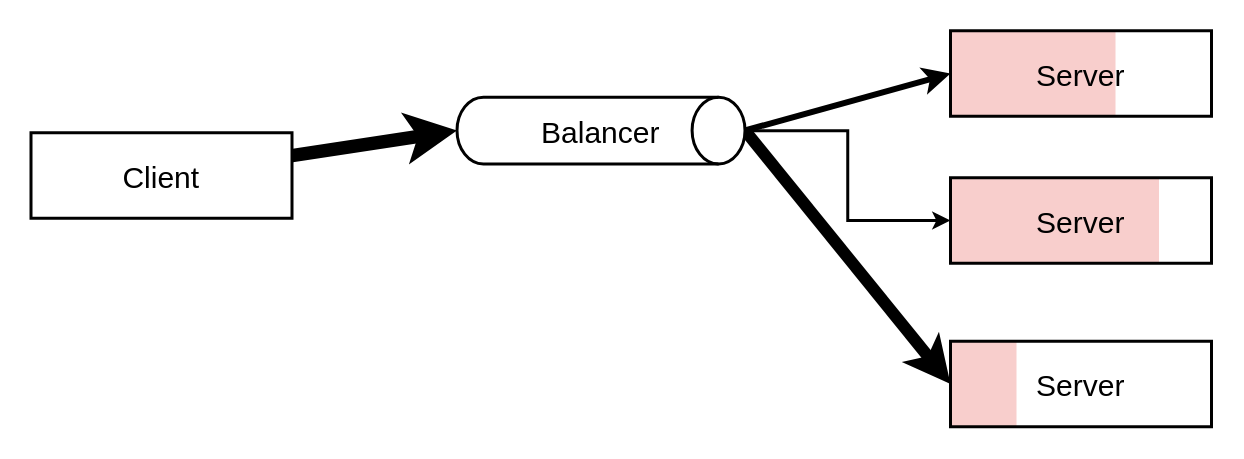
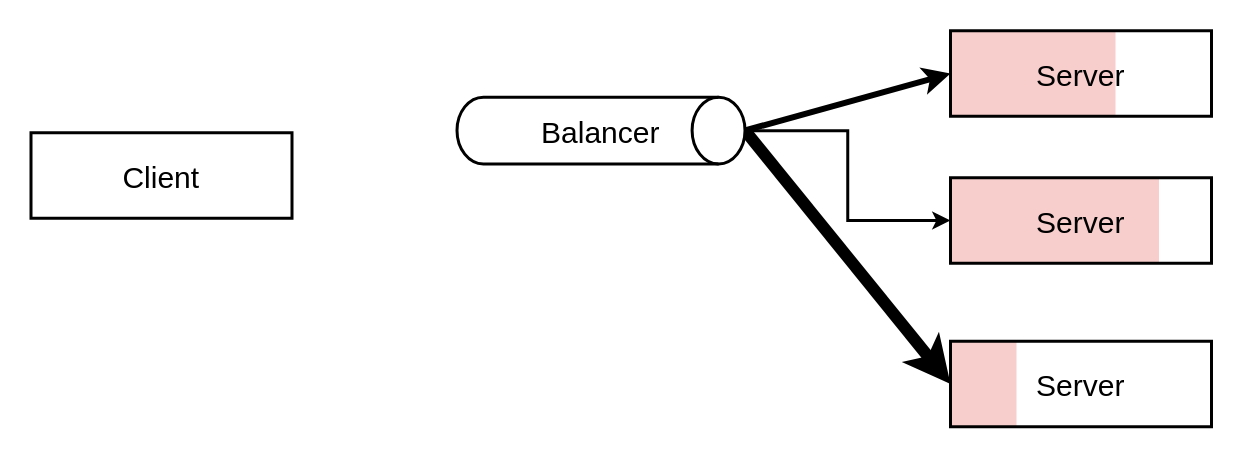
  <mxCell id="0" />
  <mxCell id="1" parent="0" />
- <mxCell id="2" style="edgeStyle=none;rounded=0;orthogonalLoop=1;jettySize=auto;html=1;entryX=0;entryY=0.5;entryDx=0;entryDy=0;entryPerimeter=0;endSize=6;strokeWidth=9;fontSize=20;" edge="1" parent="1" source="3" target="6"><mxGeometry relative="1" as="geometry" /></mxCell>
  <mxCell id="3" value="Client" style="rounded=0;whiteSpace=wrap;html=1;strokeWidth=2;fontSize=20;" vertex="1" parent="1"><mxGeometry x="20" y="88" width="174" height="57" as="geometry" /></mxCell>
  <mxCell id="4" style="edgeStyle=orthogonalEdgeStyle;rounded=0;orthogonalLoop=1;jettySize=auto;html=1;entryX=0;entryY=0.5;entryDx=0;entryDy=0;strokeWidth=2;fontSize=20;" edge="1" parent="1" source="6" target="11"><mxGeometry relative="1" as="geometry" /></mxCell>
  <mxCell id="5" style="rounded=0;orthogonalLoop=1;jettySize=auto;html=1;entryX=0;entryY=0.5;entryDx=0;entryDy=0;strokeWidth=8;fontSize=20;exitX=1;exitY=0.5;exitDx=0;exitDy=0;exitPerimeter=0;endSize=6;" edge="1" parent="1" source="6" target="12"><mxGeometry relative="1" as="geometry" /></mxCell>
  <mxCell id="6" value="Balancer" style="strokeWidth=2;html=1;shape=mxgraph.flowchart.direct_data;whiteSpace=wrap;fontSize=20;" vertex="1" parent="1"><mxGeometry x="304" y="64.25" width="192" height="44.5" as="geometry" /></mxCell>
  <mxCell id="7" value="" style="rounded=0;whiteSpace=wrap;html=1;strokeWidth=2;fontSize=20;strokeColor=none;fillColor=#f8cecc;" vertex="1" parent="1"><mxGeometry x="633" y="227" width="44" height="57" as="geometry" /></mxCell>
  <mxCell id="8" value="" style="rounded=0;whiteSpace=wrap;html=1;strokeWidth=2;fontSize=20;strokeColor=none;fillColor=#f8cecc;" vertex="1" parent="1"><mxGeometry x="633" y="118" width="139" height="57" as="geometry" /></mxCell>
  <mxCell id="9" value="" style="rounded=0;whiteSpace=wrap;html=1;strokeWidth=2;fontSize=20;strokeColor=none;fillColor=#f8cecc;" vertex="1" parent="1"><mxGeometry x="633" y="20" width="110" height="57" as="geometry" /></mxCell>
  <mxCell id="10" value="Server" style="rounded=0;whiteSpace=wrap;html=1;strokeWidth=2;fontSize=20;fillColor=none;" vertex="1" parent="1"><mxGeometry x="633" y="20" width="174" height="57" as="geometry" /></mxCell>
  <mxCell id="11" value="Server" style="rounded=0;whiteSpace=wrap;html=1;strokeWidth=2;fontSize=20;fillColor=none;" vertex="1" parent="1"><mxGeometry x="633" y="118" width="174" height="57" as="geometry" /></mxCell>
  <mxCell id="12" value="Server" style="rounded=0;whiteSpace=wrap;html=1;strokeWidth=2;fontSize=20;fillColor=none;" vertex="1" parent="1"><mxGeometry x="633" y="227" width="174" height="57" as="geometry" /></mxCell>
  <mxCell id="13" value="" style="endArrow=classic;html=1;fontSize=20;strokeWidth=4;entryX=0;entryY=0.5;entryDx=0;entryDy=0;exitX=1;exitY=0.5;exitDx=0;exitDy=0;exitPerimeter=0;" edge="1" parent="1" source="6" target="10"><mxGeometry width="50" height="50" relative="1" as="geometry"><mxPoint x="320" y="13" as="sourcePoint" /><mxPoint x="370" y="-37" as="targetPoint" /></mxGeometry></mxCell>
